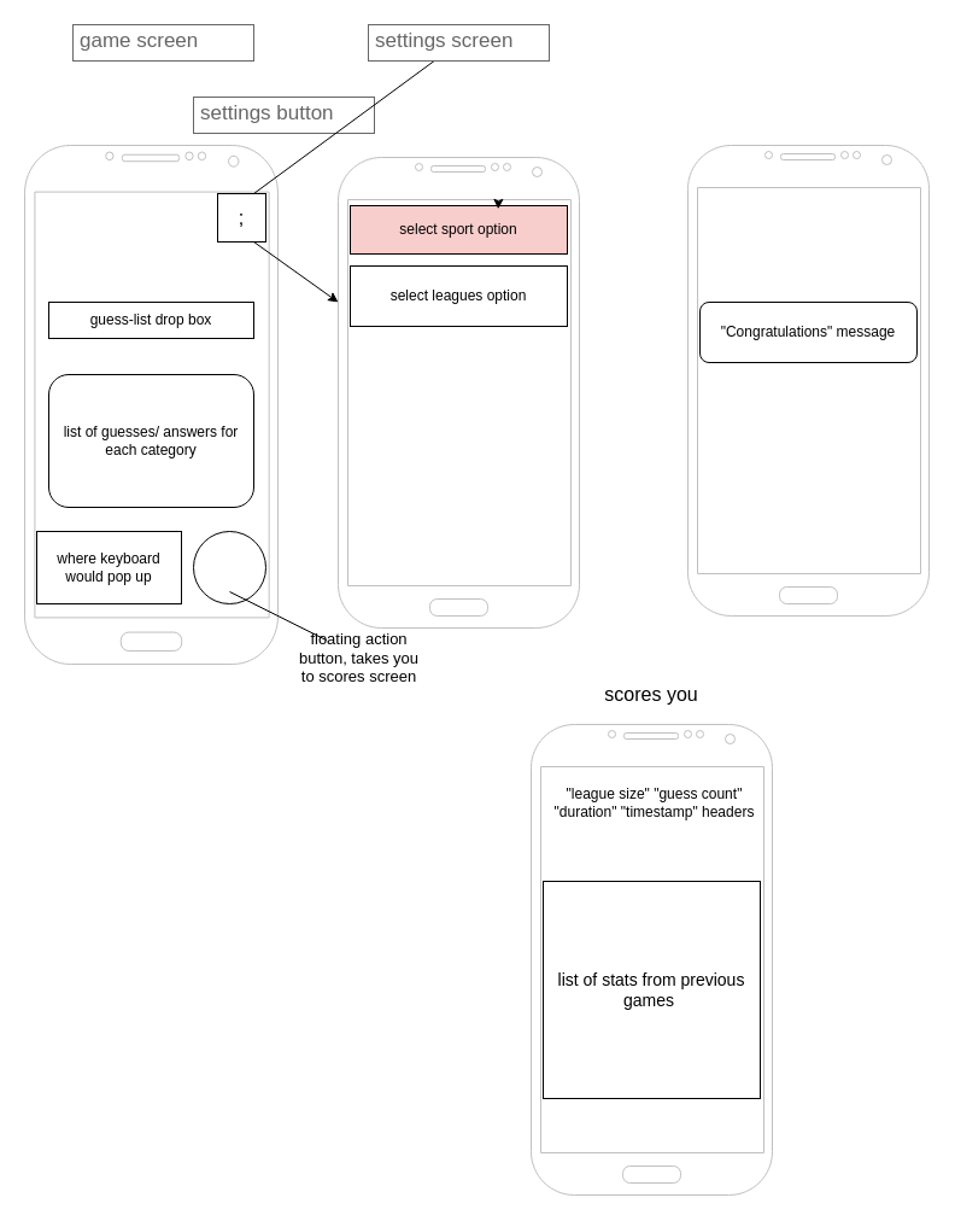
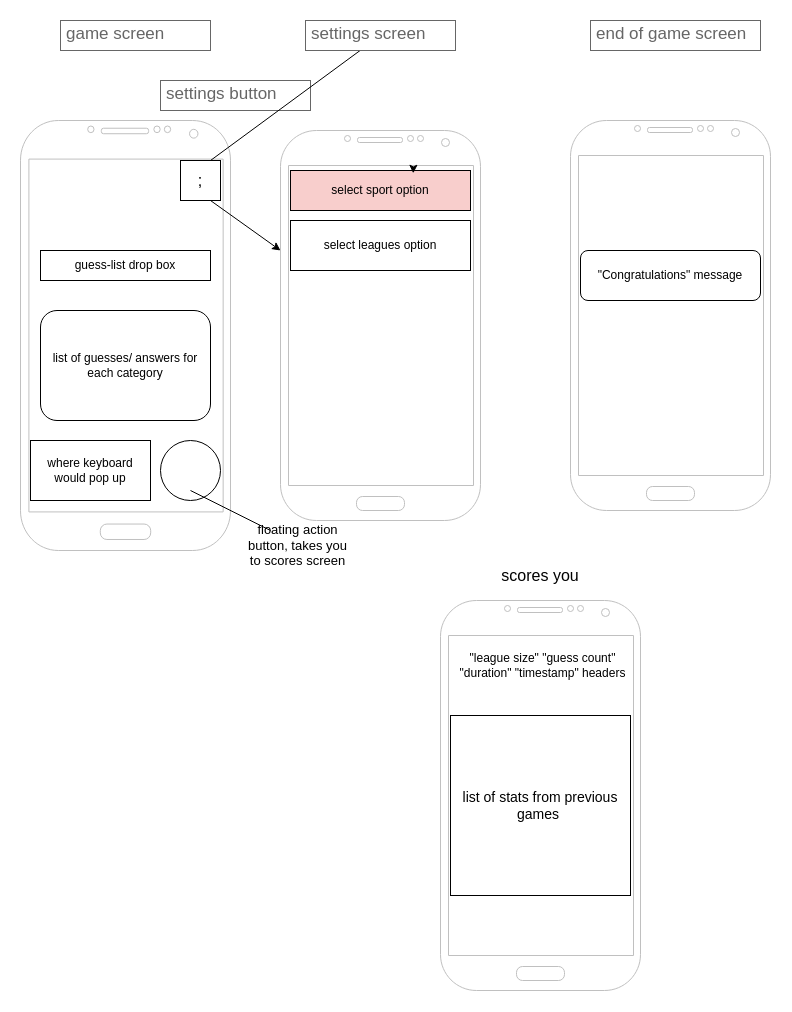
  <mxCell id="0" />
  <mxCell id="1" parent="0" />
  <mxCell id="2" value="" style="verticalLabelPosition=bottom;verticalAlign=top;html=1;shadow=0;dashed=0;strokeWidth=1;shape=mxgraph.android.phone2;strokeColor=#c0c0c0;" parent="1" vertex="1"><mxGeometry x="20" y="120" width="210" height="430" as="geometry" /></mxCell>
  <mxCell id="3" value="game screen" style="strokeWidth=1;shadow=0;dashed=0;align=center;html=1;shape=mxgraph.mockup.text.textBox;fontColor=#666666;align=left;fontSize=17;spacingLeft=4;spacingTop=-3;whiteSpace=wrap;strokeColor=#666666;mainText=" parent="1" vertex="1"><mxGeometry x="60" y="20" width="150" height="30" as="geometry" /></mxCell>
  <mxCell id="4" value="&lt;font size=&quot;3&quot;&gt;;&lt;br&gt;&lt;/font&gt;" style="whiteSpace=wrap;html=1;aspect=fixed;" parent="1" vertex="1"><mxGeometry x="180" y="160" width="40" height="40" as="geometry" /></mxCell>
  <mxCell id="5" value="settings button" style="strokeWidth=1;shadow=0;dashed=0;align=center;html=1;shape=mxgraph.mockup.text.textBox;fontColor=#666666;align=left;fontSize=17;spacingLeft=4;spacingTop=-3;whiteSpace=wrap;strokeColor=#666666;mainText=" parent="1" vertex="1"><mxGeometry x="160" y="80" width="150" height="30" as="geometry" /></mxCell>
  <mxCell id="6" value="" style="endArrow=none;html=1;rounded=0;" parent="1" target="11" edge="1"><mxGeometry width="50" height="50" relative="1" as="geometry"><mxPoint x="210" y="160" as="sourcePoint" /><mxPoint x="260" y="110" as="targetPoint" /></mxGeometry></mxCell>
  <mxCell id="7" value="guess-list drop box" style="rounded=0;whiteSpace=wrap;html=1;" parent="1" vertex="1"><mxGeometry x="40" y="250" width="170" height="30" as="geometry" /></mxCell>
  <mxCell id="8" value="list of guesses/ answers for each category" style="rounded=1;whiteSpace=wrap;html=1;" parent="1" vertex="1"><mxGeometry x="40" y="310" width="170" height="110" as="geometry" /></mxCell>
  <mxCell id="9" value="where keyboard would pop up" style="rounded=0;whiteSpace=wrap;html=1;" parent="1" vertex="1"><mxGeometry x="30" y="440" width="120" height="60" as="geometry" /></mxCell>
  <mxCell id="10" value="" style="verticalLabelPosition=bottom;verticalAlign=top;html=1;shadow=0;dashed=0;strokeWidth=1;shape=mxgraph.android.phone2;strokeColor=#c0c0c0;" parent="1" vertex="1"><mxGeometry x="280" y="130" width="200" height="390" as="geometry" /></mxCell>
  <mxCell id="11" value="settings screen" style="strokeWidth=1;shadow=0;dashed=0;align=center;html=1;shape=mxgraph.mockup.text.textBox;fontColor=#666666;align=left;fontSize=17;spacingLeft=4;spacingTop=-3;whiteSpace=wrap;strokeColor=#666666;mainText=" parent="1" vertex="1"><mxGeometry x="305" y="20" width="150" height="30" as="geometry" /></mxCell>
  <mxCell id="12" value="" style="endArrow=classic;html=1;rounded=0;exitX=0.75;exitY=1;exitDx=0;exitDy=0;" parent="1" source="4" edge="1"><mxGeometry width="50" height="50" relative="1" as="geometry"><mxPoint x="370" y="210" as="sourcePoint" /><mxPoint x="280" y="250" as="targetPoint" /></mxGeometry></mxCell>
  <mxCell id="13" value="select leagues option" style="rounded=0;whiteSpace=wrap;html=1;" parent="1" vertex="1"><mxGeometry x="290" y="220" width="180" height="50" as="geometry" /></mxCell>
  <mxCell id="14" value="select sport option" style="rounded=0;whiteSpace=wrap;html=1;fillColor=#f8cecc;" parent="1" vertex="1"><mxGeometry x="290" y="170" width="180" height="40" as="geometry" /></mxCell>
  <mxCell id="15" value="" style="verticalLabelPosition=bottom;verticalAlign=top;html=1;shadow=0;dashed=0;strokeWidth=1;shape=mxgraph.android.phone2;strokeColor=#c0c0c0;" parent="1" vertex="1"><mxGeometry x="570" y="120" width="200" height="390" as="geometry" /></mxCell>
+ <mxCell id="16" value="end of game screen" style="strokeWidth=1;shadow=0;dashed=0;align=center;html=1;shape=mxgraph.mockup.text.textBox;fontColor=#666666;align=left;fontSize=17;spacingLeft=4;spacingTop=-3;whiteSpace=wrap;strokeColor=#666666;mainText=" parent="1" vertex="1"><mxGeometry x="590" y="20" width="170" height="30" as="geometry" /></mxCell>
  <mxCell id="17" style="edgeStyle=orthogonalEdgeStyle;rounded=0;orthogonalLoop=1;jettySize=auto;html=1;exitX=0.5;exitY=0;exitDx=0;exitDy=0;entryX=0.682;entryY=0.07;entryDx=0;entryDy=0;entryPerimeter=0;" parent="1" source="14" target="14" edge="1"><mxGeometry relative="1" as="geometry" /></mxCell>
  <mxCell id="18" value="&quot;Congratulations&quot; message" style="rounded=1;whiteSpace=wrap;html=1;" parent="1" vertex="1"><mxGeometry x="580" y="250" width="180" height="50" as="geometry" /></mxCell>
  <mxCell id="19" value="" style="ellipse;whiteSpace=wrap;html=1;aspect=fixed;" vertex="1" parent="1"><mxGeometry x="160" y="440" width="60" height="60" as="geometry" /></mxCell>
  <mxCell id="20" value="" style="endArrow=none;html=1;rounded=0;" edge="1" parent="1"><mxGeometry width="50" height="50" relative="1" as="geometry"><mxPoint x="270" y="530" as="sourcePoint" /><mxPoint x="190" y="490" as="targetPoint" /></mxGeometry></mxCell>
  <mxCell id="21" value="floating action button, takes you to scores screen" style="text;html=1;align=center;verticalAlign=middle;whiteSpace=wrap;rounded=0;fontSize=13;" vertex="1" parent="1"><mxGeometry x="245" y="530" width="105" height="30" as="geometry" /></mxCell>
  <mxCell id="22" value="" style="verticalLabelPosition=bottom;verticalAlign=top;html=1;shadow=0;dashed=0;strokeWidth=1;shape=mxgraph.android.phone2;strokeColor=#c0c0c0;" vertex="1" parent="1"><mxGeometry x="440" y="600" width="200" height="390" as="geometry" /></mxCell>
  <mxCell id="23" value="scores you" style="text;html=1;align=center;verticalAlign=middle;whiteSpace=wrap;rounded=0;fontSize=16;" vertex="1" parent="1"><mxGeometry x="480" y="560" width="120" height="30" as="geometry" /></mxCell>
  <mxCell id="24" value="&quot;league size&quot; &quot;guess count&quot; &quot;duration&quot; &quot;timestamp&quot; headers" style="text;html=1;align=center;verticalAlign=middle;whiteSpace=wrap;rounded=0;" vertex="1" parent="1"><mxGeometry x="455" y="640" width="175" height="50" as="geometry" /></mxCell>
- <mxCell id="25" value="list of stats from previous games&amp;nbsp;" style="whiteSpace=wrap;html=1;aspect=fixed;fontSize=14;" vertex="1" parent="1"><mxGeometry x="450" y="730" width="180" height="180" as="geometry" /></mxCell>
+ <mxCell id="25" value="list of stats from previous games&amp;nbsp;" style="whiteSpace=wrap;html=1;aspect=fixed;fontSize=14;" vertex="1" parent="1"><mxGeometry x="450" y="715" width="180" height="180" as="geometry" /></mxCell>
